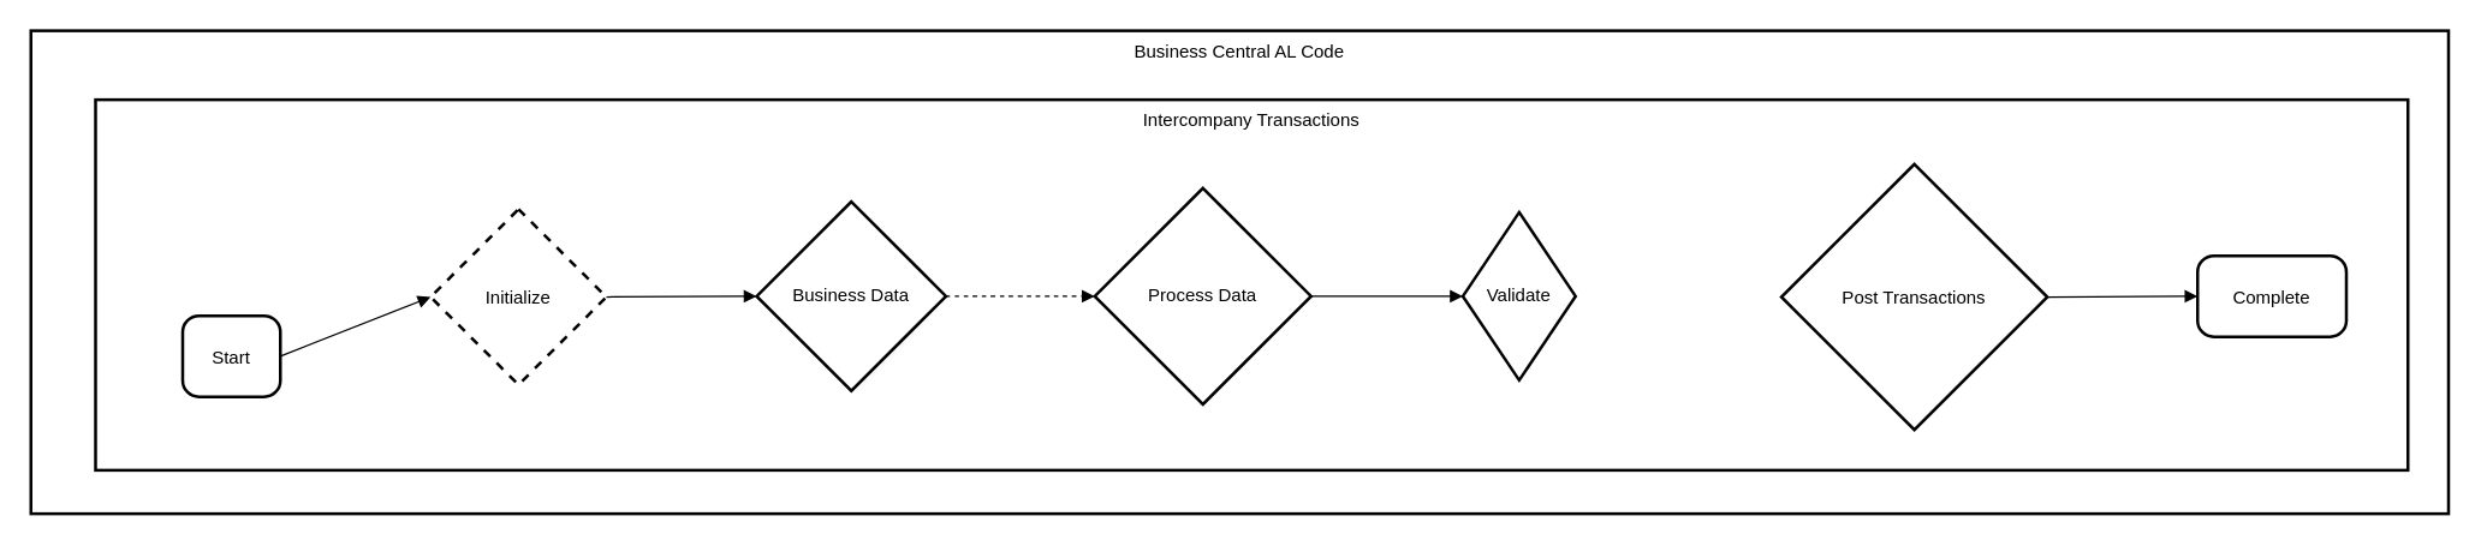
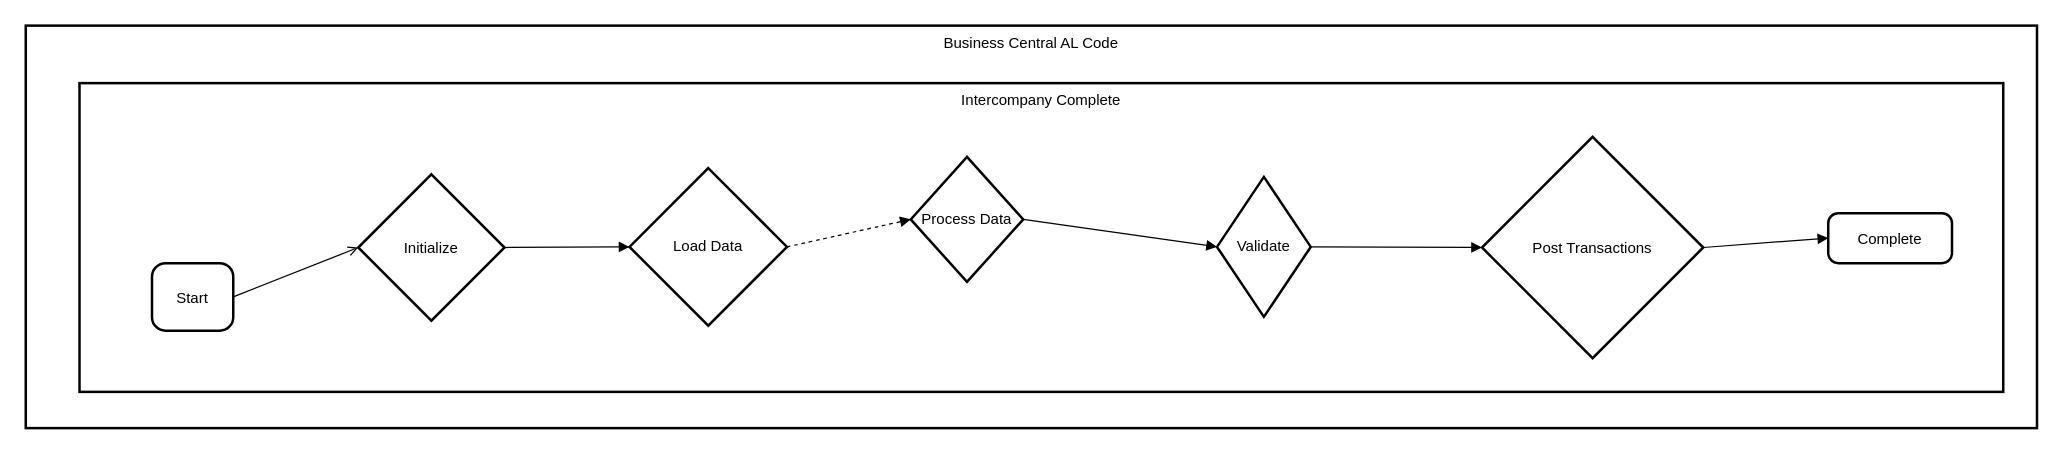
  <mxCell id="0" />
  <mxCell id="1" parent="0" />
  <mxCell id="2" value="Business Central AL Code" style="whiteSpace=wrap;strokeWidth=2;verticalAlign=top;" vertex="1" parent="1"><mxGeometry x="20" y="20" width="1609" height="322" as="geometry" /></mxCell>
- <mxCell id="3" value="Intercompany Transactions" style="whiteSpace=wrap;strokeWidth=2;verticalAlign=top;" vertex="1" parent="2"><mxGeometry x="43" y="46" width="1539" height="247" as="geometry" /></mxCell>
+ <mxCell id="3" value="Intercompany Complete" style="whiteSpace=wrap;strokeWidth=2;verticalAlign=top;" vertex="1" parent="2"><mxGeometry x="43" y="46" width="1539" height="247" as="geometry" /></mxCell>
  <mxCell id="4" value="Start" style="rounded=1;arcSize=20;strokeWidth=2" vertex="1" parent="3"><mxGeometry x="58" y="144" width="65" height="54" as="geometry" /></mxCell>
- <mxCell id="5" value="Initialize" style="rhombus;strokeWidth=2;whiteSpace=wrap;dashed=1;" vertex="1" parent="3"><mxGeometry x="223" y="73" width="117" height="117" as="geometry" /></mxCell>
- <mxCell id="6" value="Business Data" style="rhombus;strokeWidth=2;whiteSpace=wrap;" vertex="1" parent="3"><mxGeometry x="440" y="68" width="126" height="126" as="geometry" /></mxCell>
- <mxCell id="7" value="Process Data" style="rhombus;strokeWidth=2;whiteSpace=wrap;" vertex="1" parent="3"><mxGeometry x="665" y="59" width="144" height="144" as="geometry" /></mxCell>
+ <mxCell id="5" value="Initialize" style="rhombus;strokeWidth=2;whiteSpace=wrap;" vertex="1" parent="3"><mxGeometry x="223" y="73" width="117" height="117" as="geometry" /></mxCell>
+ <mxCell id="6" value="Load Data" style="rhombus;strokeWidth=2;whiteSpace=wrap;" vertex="1" parent="3"><mxGeometry x="440" y="68" width="126" height="126" as="geometry" /></mxCell>
+ <mxCell id="7" value="Process Data" style="rhombus;strokeWidth=2;whiteSpace=wrap;" vertex="1" parent="3"><mxGeometry x="665" y="59" width="90" height="100" as="geometry" /></mxCell>
  <mxCell id="8" value="Validate" style="rhombus;strokeWidth=2;whiteSpace=wrap;" vertex="1" parent="3"><mxGeometry x="910" y="75" width="75" height="112" as="geometry" /></mxCell>
  <mxCell id="9" value="Post Transactions" style="rhombus;strokeWidth=2;whiteSpace=wrap;" vertex="1" parent="3"><mxGeometry x="1122" y="43" width="177" height="177" as="geometry" /></mxCell>
- <mxCell id="10" value="Complete" style="rounded=1;arcSize=20;strokeWidth=2" vertex="1" parent="3"><mxGeometry x="1399" y="104" width="99" height="54" as="geometry" /></mxCell>
- <mxCell id="11" value="" style="curved=1;startArrow=none;endArrow=block;exitX=1;exitY=0.5;entryX=0;entryY=0.5;" edge="1" parent="3" source="4" target="5"><mxGeometry relative="1" as="geometry"><Array as="points" /></mxGeometry></mxCell>
+ <mxCell id="10" value="Complete" style="rounded=1;arcSize=20;strokeWidth=2" vertex="1" parent="3"><mxGeometry x="1399" y="104" width="99" height="40" as="geometry" /></mxCell>
+ <mxCell id="11" value="" style="curved=1;startArrow=none;endArrow=open;exitX=1;exitY=0.5;entryX=0;entryY=0.5;" edge="1" parent="3" source="4" target="5"><mxGeometry relative="1" as="geometry"><Array as="points" /></mxGeometry></mxCell>
  <mxCell id="12" value="" style="curved=1;startArrow=none;endArrow=block;exitX=1;exitY=0.5;entryX=0;entryY=0.5;" edge="1" parent="3" source="5" target="6"><mxGeometry relative="1" as="geometry"><Array as="points" /></mxGeometry></mxCell>
  <mxCell id="13" value="" style="curved=1;startArrow=none;endArrow=block;exitX=1;exitY=0.5;entryX=0;entryY=0.5;dashed=1;" edge="1" parent="3" source="6" target="7"><mxGeometry relative="1" as="geometry"><Array as="points" /></mxGeometry></mxCell>
  <mxCell id="14" value="" style="curved=1;startArrow=none;endArrow=block;exitX=1.01;exitY=0.5;entryX=0;entryY=0.5;" edge="1" parent="3" source="7" target="8"><mxGeometry relative="1" as="geometry"><Array as="points" /></mxGeometry></mxCell>
+ <mxCell id="15" value="" style="curved=1;startArrow=none;endArrow=block;exitX=1;exitY=0.5;entryX=0;entryY=0.5;" edge="1" parent="3" source="8" target="9"><mxGeometry relative="1" as="geometry"><Array as="points" /></mxGeometry></mxCell>
  <mxCell id="16" value="" style="curved=1;startArrow=none;endArrow=block;exitX=1;exitY=0.5;entryX=0;entryY=0.5;" edge="1" parent="3" source="9" target="10"><mxGeometry relative="1" as="geometry"><Array as="points" /></mxGeometry></mxCell>
